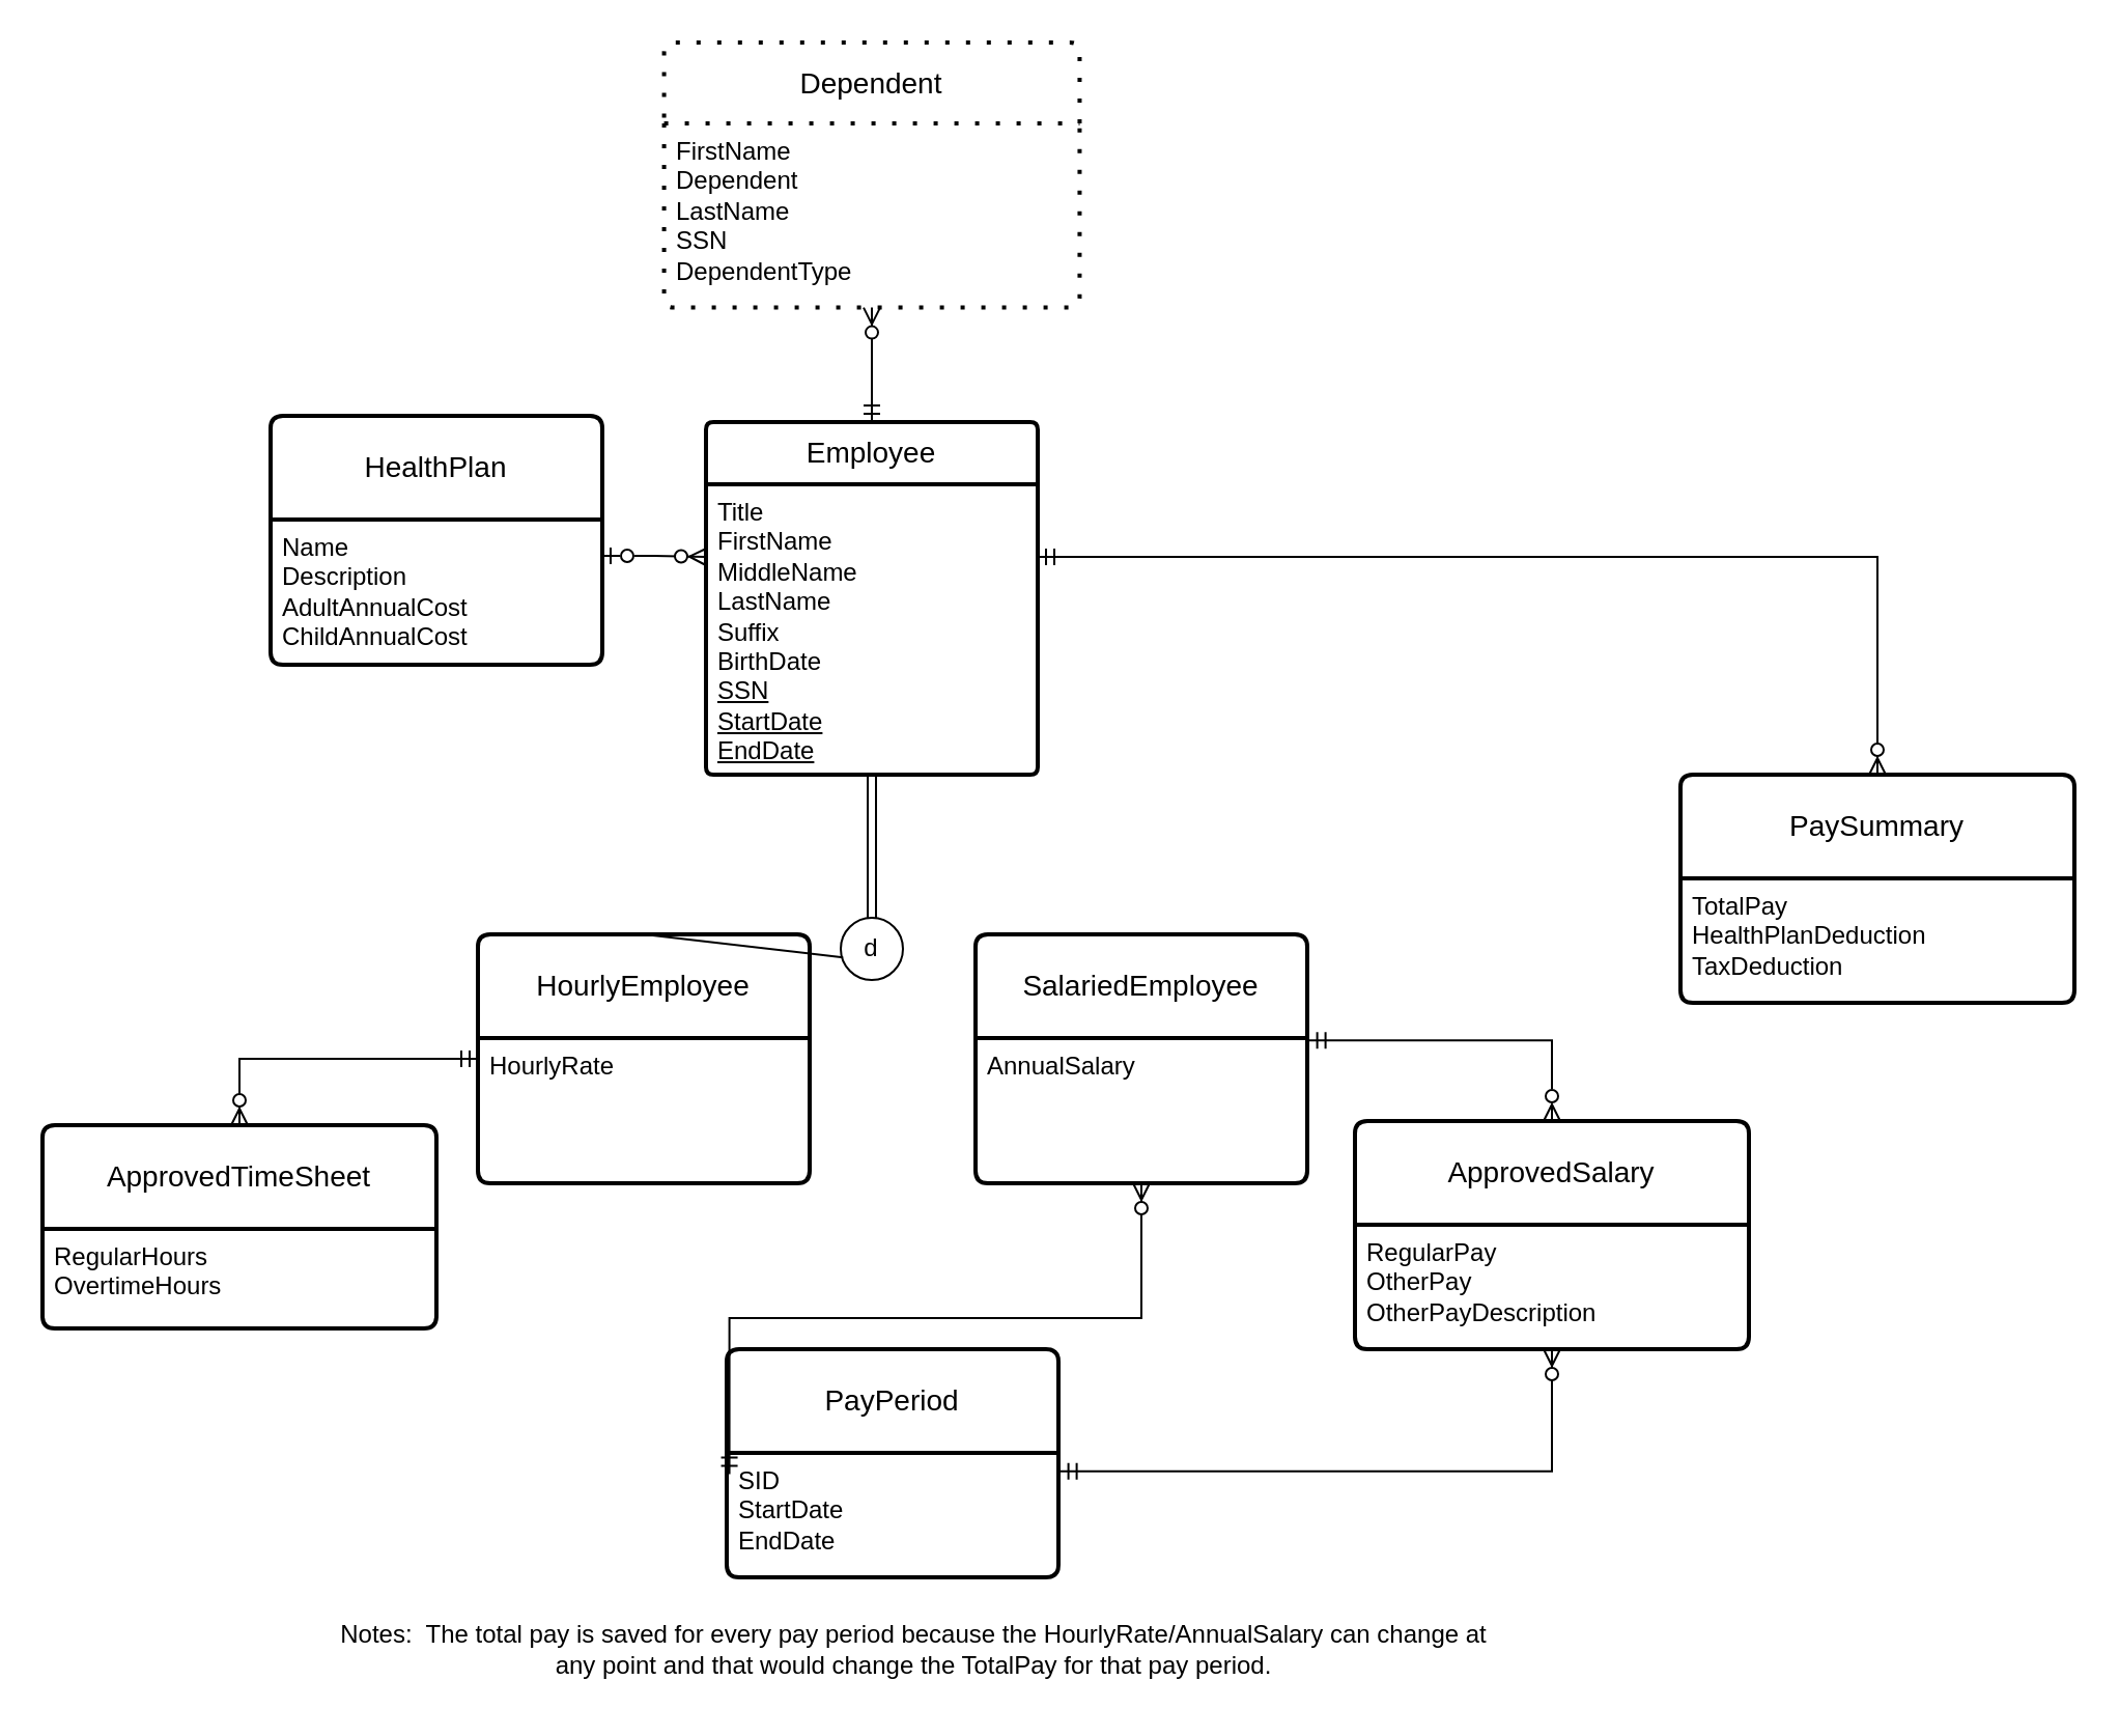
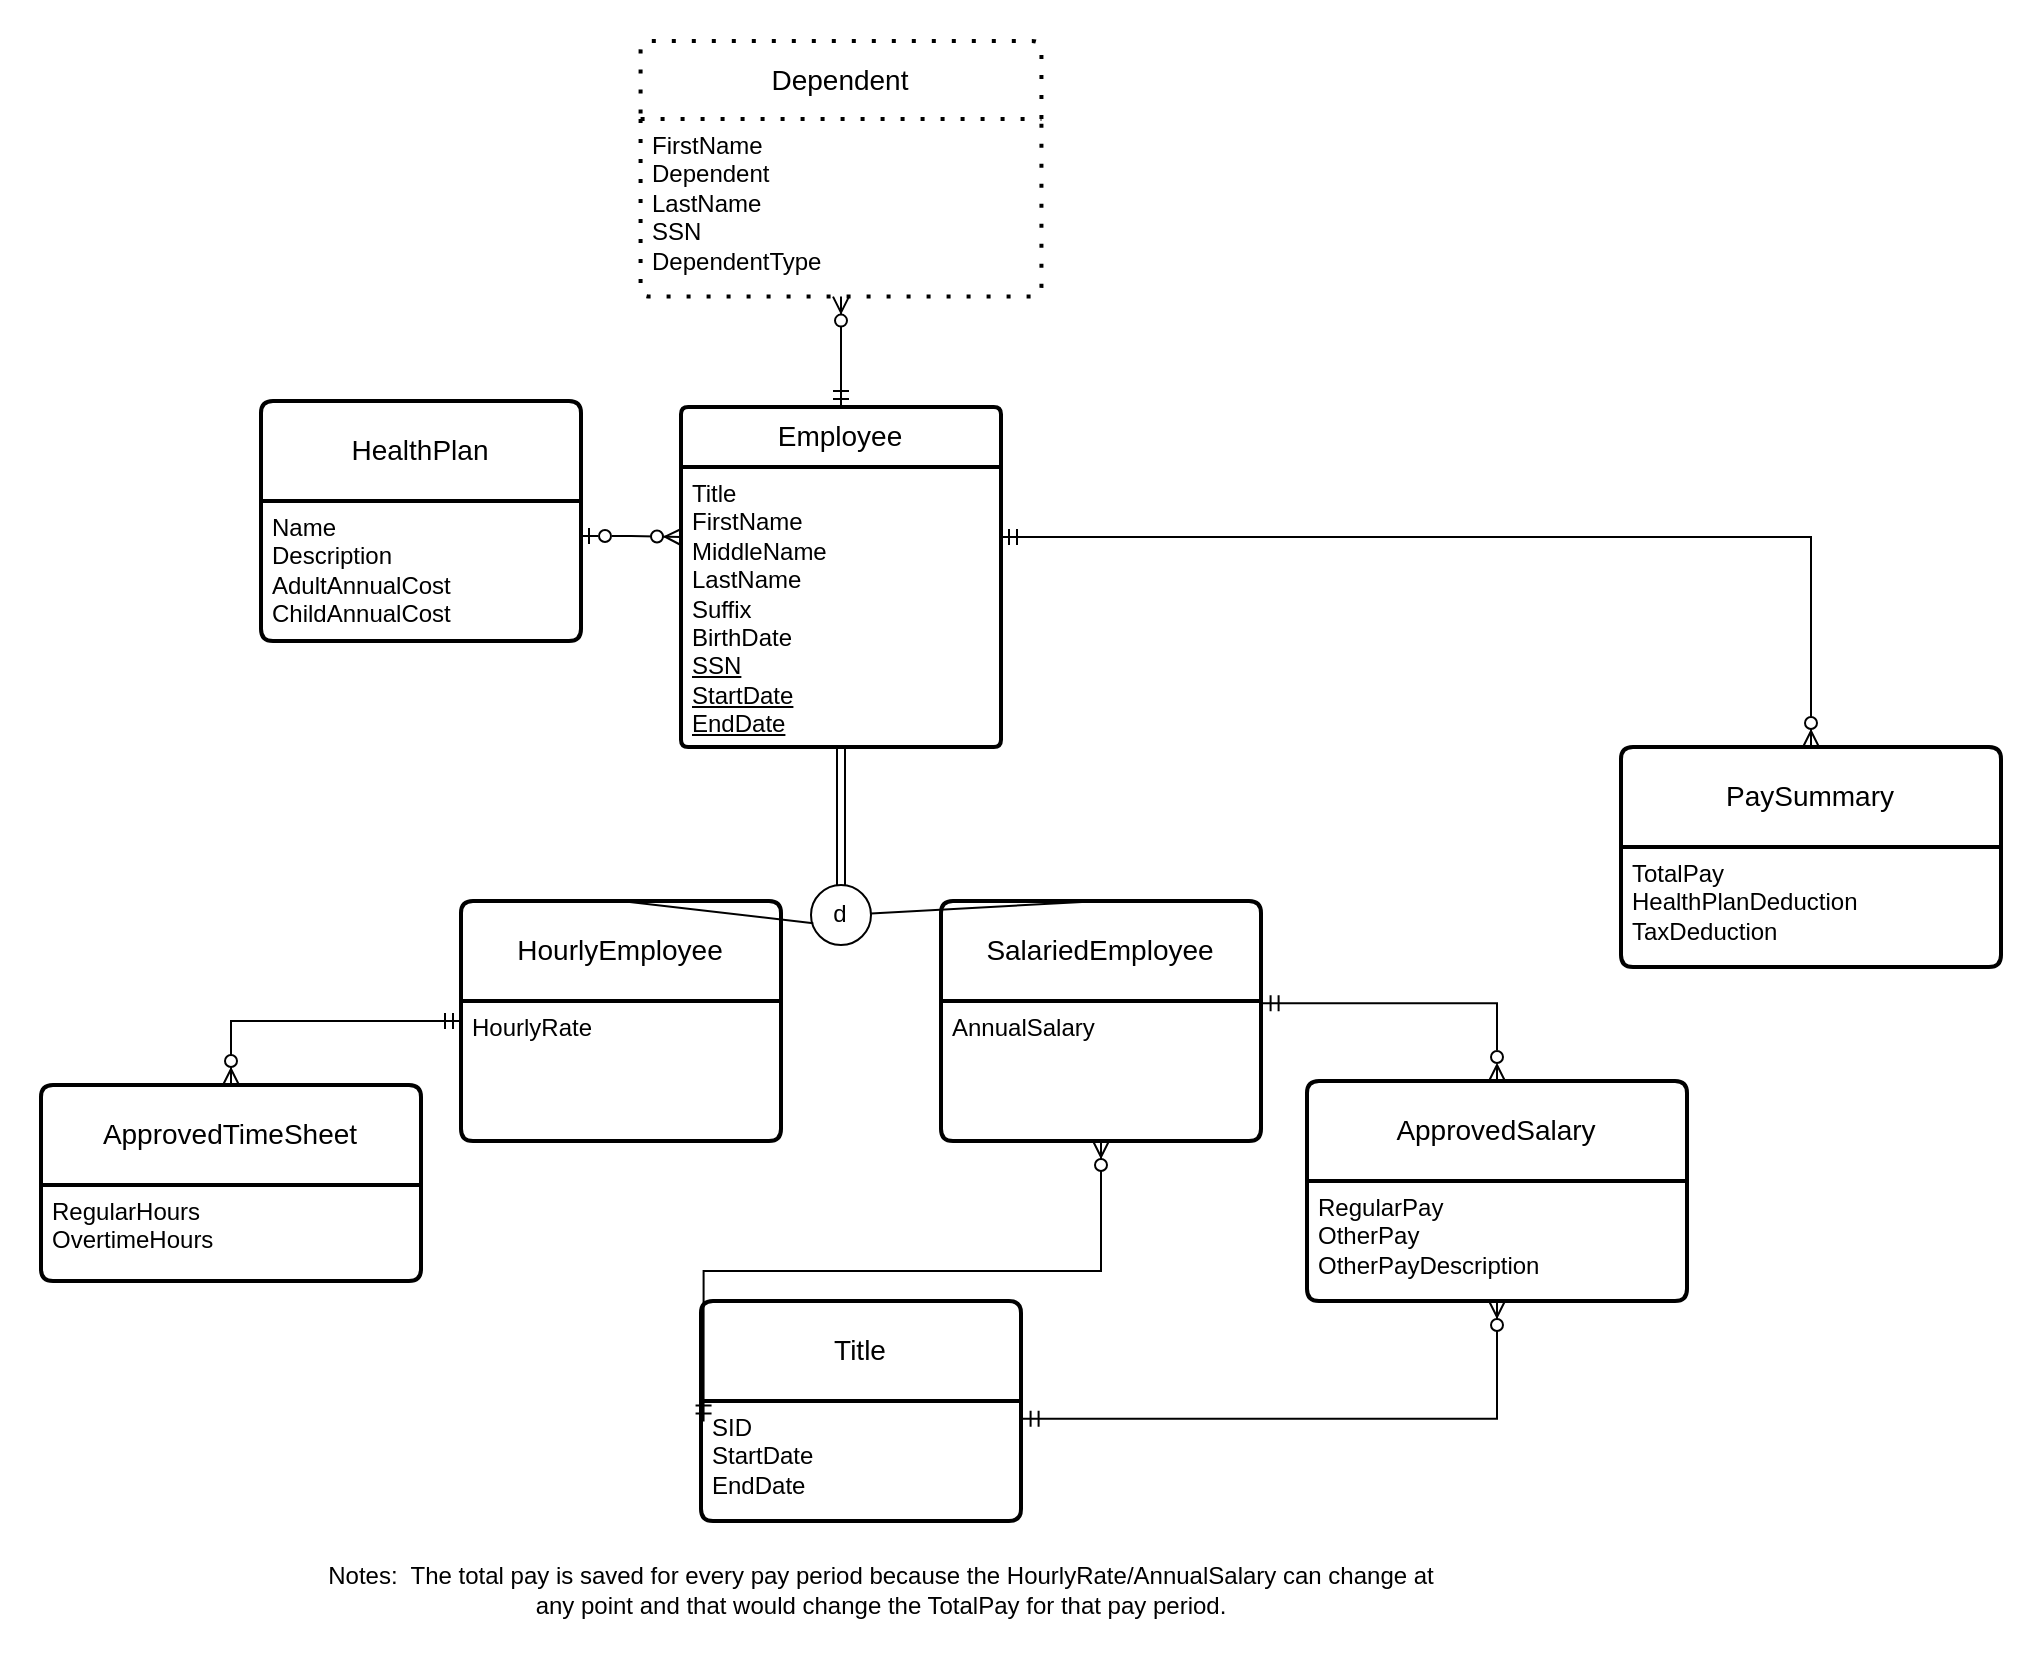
  <mxCell id="0" />
  <mxCell id="1" parent="0" />
  <mxCell id="2" value="Employee" style="swimlane;childLayout=stackLayout;horizontal=1;startSize=30;horizontalStack=0;rounded=1;fontSize=14;fontStyle=0;strokeWidth=2;resizeParent=0;resizeLast=1;shadow=0;dashed=0;align=center;arcSize=4;whiteSpace=wrap;html=1;" parent="1" vertex="1"><mxGeometry x="340" y="203" width="160" height="170" as="geometry" /></mxCell>
  <mxCell id="3" value="Title&lt;div&gt;FirstName&lt;/div&gt;&lt;div&gt;MiddleName&lt;/div&gt;&lt;div&gt;LastName&lt;/div&gt;&lt;div&gt;Suffix&lt;/div&gt;&lt;div&gt;BirthDate&lt;/div&gt;&lt;div&gt;&lt;u&gt;SSN&lt;/u&gt;&lt;/div&gt;&lt;div&gt;&lt;u&gt;StartDate&lt;/u&gt;&lt;/div&gt;&lt;div&gt;&lt;u&gt;EndDate&lt;/u&gt;&lt;/div&gt;" style="align=left;strokeColor=none;fillColor=none;spacingLeft=4;fontSize=12;verticalAlign=top;resizable=0;rotatable=0;part=1;html=1;" parent="2" vertex="1"><mxGeometry y="30" width="160" height="140" as="geometry" /></mxCell>
  <mxCell id="4" style="edgeStyle=orthogonalEdgeStyle;fontSize=12;html=1;endArrow=ERzeroToMany;startArrow=ERmandOne;rounded=0;entryX=0.5;entryY=0;entryDx=0;entryDy=0;" parent="1" source="5" target="19" edge="1"><mxGeometry relative="1" as="geometry" /></mxCell>
  <mxCell id="5" value="HourlyEmployee" style="swimlane;childLayout=stackLayout;horizontal=1;startSize=50;horizontalStack=0;rounded=1;fontSize=14;fontStyle=0;strokeWidth=2;resizeParent=0;resizeLast=1;shadow=0;dashed=0;align=center;arcSize=4;whiteSpace=wrap;html=1;" parent="1" vertex="1"><mxGeometry x="230" y="450" width="160" height="120" as="geometry" /></mxCell>
  <mxCell id="6" value="HourlyRate" style="align=left;strokeColor=none;fillColor=none;spacingLeft=4;fontSize=12;verticalAlign=top;resizable=0;rotatable=0;part=1;html=1;" parent="5" vertex="1"><mxGeometry y="50" width="160" height="70" as="geometry" /></mxCell>
  <mxCell id="7" value="SalariedEmployee" style="swimlane;childLayout=stackLayout;horizontal=1;startSize=50;horizontalStack=0;rounded=1;fontSize=14;fontStyle=0;strokeWidth=2;resizeParent=0;resizeLast=1;shadow=0;dashed=0;align=center;arcSize=4;whiteSpace=wrap;html=1;" parent="1" vertex="1"><mxGeometry x="470" y="450" width="160" height="120" as="geometry" /></mxCell>
  <mxCell id="8" value="AnnualSalary" style="align=left;strokeColor=none;fillColor=none;spacingLeft=4;fontSize=12;verticalAlign=top;resizable=0;rotatable=0;part=1;html=1;" parent="7" vertex="1"><mxGeometry y="50" width="160" height="70" as="geometry" /></mxCell>
  <mxCell id="9" style="rounded=0;orthogonalLoop=1;jettySize=auto;html=1;exitX=0.5;exitY=0;exitDx=0;exitDy=0;entryX=0.5;entryY=1;entryDx=0;entryDy=0;shape=link;" parent="1" source="10" target="3" edge="1"><mxGeometry relative="1" as="geometry" /></mxCell>
  <mxCell id="10" value="d" style="ellipse;whiteSpace=wrap;html=1;aspect=fixed;" parent="1" vertex="1"><mxGeometry x="405" y="442" width="30" height="30" as="geometry" /></mxCell>
+ <mxCell id="11" value="" style="endArrow=none;html=1;rounded=0;entryX=0.5;entryY=0;entryDx=0;entryDy=0;" parent="1" source="10" target="7" edge="1"><mxGeometry width="50" height="50" relative="1" as="geometry"><mxPoint x="480" y="380" as="sourcePoint" /><mxPoint x="630" y="120" as="targetPoint" /></mxGeometry></mxCell>
  <mxCell id="12" value="" style="endArrow=none;html=1;rounded=0;entryX=0.5;entryY=0;entryDx=0;entryDy=0;exitX=0.038;exitY=0.638;exitDx=0;exitDy=0;exitPerimeter=0;" parent="1" source="10" target="5" edge="1"><mxGeometry width="50" height="50" relative="1" as="geometry"><mxPoint x="444" y="426" as="sourcePoint" /><mxPoint x="560" y="460" as="targetPoint" /></mxGeometry></mxCell>
  <mxCell id="13" value="" style="edgeStyle=orthogonalEdgeStyle;fontSize=12;html=1;endArrow=ERzeroToMany;startArrow=ERmandOne;rounded=0;entryX=0.5;entryY=1;entryDx=0;entryDy=0;exitX=0.5;exitY=0;exitDx=0;exitDy=0;" parent="1" source="2" target="31" edge="1"><mxGeometry width="100" height="100" relative="1" as="geometry"><mxPoint x="710" y="210" as="sourcePoint" /><mxPoint x="420" y="155" as="targetPoint" /></mxGeometry></mxCell>
  <mxCell id="14" value="HealthPlan" style="swimlane;childLayout=stackLayout;horizontal=1;startSize=50;horizontalStack=0;rounded=1;fontSize=14;fontStyle=0;strokeWidth=2;resizeParent=0;resizeLast=1;shadow=0;dashed=0;align=center;arcSize=4;whiteSpace=wrap;html=1;" parent="1" vertex="1"><mxGeometry x="130" y="200" width="160" height="120" as="geometry" /></mxCell>
  <mxCell id="15" value="Name&lt;div&gt;Description&lt;br&gt;&lt;div&gt;AdultAnnualCost&lt;/div&gt;&lt;div&gt;ChildAnnualCost&lt;/div&gt;&lt;/div&gt;" style="align=left;strokeColor=none;fillColor=none;spacingLeft=4;fontSize=12;verticalAlign=top;resizable=0;rotatable=0;part=1;html=1;" parent="14" vertex="1"><mxGeometry y="50" width="160" height="70" as="geometry" /></mxCell>
  <mxCell id="16" value="" style="edgeStyle=orthogonalEdgeStyle;fontSize=12;html=1;endArrow=ERzeroToMany;startArrow=ERzeroToOne;rounded=0;exitX=1;exitY=0.25;exitDx=0;exitDy=0;entryX=0;entryY=0.25;entryDx=0;entryDy=0;startFill=0;" parent="1" source="15" target="3" edge="1"><mxGeometry width="100" height="100" relative="1" as="geometry"><mxPoint x="360" y="670" as="sourcePoint" /><mxPoint x="460" y="570" as="targetPoint" /></mxGeometry></mxCell>
- <mxCell id="17" value="PayPeriod" style="swimlane;childLayout=stackLayout;horizontal=1;startSize=50;horizontalStack=0;rounded=1;fontSize=14;fontStyle=0;strokeWidth=2;resizeParent=0;resizeLast=1;shadow=0;dashed=0;align=center;arcSize=4;whiteSpace=wrap;html=1;" parent="1" vertex="1"><mxGeometry x="350" y="650" width="160" height="110" as="geometry" /></mxCell>
+ <mxCell id="17" value="Title" style="swimlane;childLayout=stackLayout;horizontal=1;startSize=50;horizontalStack=0;rounded=1;fontSize=14;fontStyle=0;strokeWidth=2;resizeParent=0;resizeLast=1;shadow=0;dashed=0;align=center;arcSize=4;whiteSpace=wrap;html=1;" parent="1" vertex="1"><mxGeometry x="350" y="650" width="160" height="110" as="geometry" /></mxCell>
  <mxCell id="18" value="&lt;div&gt;SID&lt;/div&gt;&lt;div&gt;StartDate&lt;/div&gt;&lt;div&gt;EndDate&lt;/div&gt;" style="align=left;strokeColor=none;fillColor=none;spacingLeft=4;fontSize=12;verticalAlign=top;resizable=0;rotatable=0;part=1;html=1;" parent="17" vertex="1"><mxGeometry y="50" width="160" height="60" as="geometry" /></mxCell>
  <mxCell id="19" value="ApprovedTimeSheet" style="swimlane;childLayout=stackLayout;horizontal=1;startSize=50;horizontalStack=0;rounded=1;fontSize=14;fontStyle=0;strokeWidth=2;resizeParent=0;resizeLast=1;shadow=0;dashed=0;align=center;arcSize=4;whiteSpace=wrap;html=1;" parent="1" vertex="1"><mxGeometry x="20" y="542" width="190" height="98" as="geometry" /></mxCell>
  <mxCell id="20" value="RegularHours&lt;div&gt;OvertimeHours&lt;/div&gt;" style="align=left;strokeColor=none;fillColor=none;spacingLeft=4;fontSize=12;verticalAlign=top;resizable=0;rotatable=0;part=1;html=1;" parent="19" vertex="1"><mxGeometry y="50" width="190" height="48" as="geometry" /></mxCell>
  <mxCell id="21" value="" style="edgeStyle=orthogonalEdgeStyle;fontSize=12;html=1;endArrow=ERzeroToMany;startArrow=ERmandOne;rounded=0;exitX=0.008;exitY=0.171;exitDx=0;exitDy=0;exitPerimeter=0;" parent="1" source="18" target="8" edge="1"><mxGeometry width="100" height="100" relative="1" as="geometry"><mxPoint x="20" y="510" as="sourcePoint" /><mxPoint x="120" y="410" as="targetPoint" /></mxGeometry></mxCell>
  <mxCell id="22" value="ApprovedSalary" style="swimlane;childLayout=stackLayout;horizontal=1;startSize=50;horizontalStack=0;rounded=1;fontSize=14;fontStyle=0;strokeWidth=2;resizeParent=0;resizeLast=1;shadow=0;dashed=0;align=center;arcSize=4;whiteSpace=wrap;html=1;" parent="1" vertex="1"><mxGeometry x="653" y="540" width="190" height="110" as="geometry" /></mxCell>
  <mxCell id="23" value="RegularPay&lt;div&gt;OtherPay&lt;/div&gt;&lt;div&gt;OtherPayDescription&lt;/div&gt;" style="align=left;strokeColor=none;fillColor=none;spacingLeft=4;fontSize=12;verticalAlign=top;resizable=0;rotatable=0;part=1;html=1;" parent="22" vertex="1"><mxGeometry y="50" width="190" height="60" as="geometry" /></mxCell>
  <mxCell id="24" value="" style="edgeStyle=orthogonalEdgeStyle;fontSize=12;html=1;endArrow=ERzeroToMany;startArrow=ERmandOne;rounded=0;exitX=1.005;exitY=0.148;exitDx=0;exitDy=0;exitPerimeter=0;entryX=0.5;entryY=1;entryDx=0;entryDy=0;" parent="1" source="18" target="23" edge="1"><mxGeometry width="100" height="100" relative="1" as="geometry"><mxPoint x="361" y="722" as="sourcePoint" /><mxPoint x="125" y="650" as="targetPoint" /></mxGeometry></mxCell>
  <mxCell id="25" value="" style="edgeStyle=orthogonalEdgeStyle;fontSize=12;html=1;endArrow=ERmandOne;startArrow=ERzeroToMany;rounded=0;exitX=0.5;exitY=0;exitDx=0;exitDy=0;entryX=1.005;entryY=0.426;entryDx=0;entryDy=0;entryPerimeter=0;startFill=0;endFill=0;" parent="1" source="22" target="7" edge="1"><mxGeometry width="100" height="100" relative="1" as="geometry"><mxPoint x="521" y="720" as="sourcePoint" /><mxPoint x="715" y="680" as="targetPoint" /></mxGeometry></mxCell>
  <mxCell id="26" value="Notes:&amp;nbsp; The total pay is saved for every pay period because the HourlyRate/AnnualSalary can change at &lt;br&gt;any point and that would change the TotalPay for that pay period." style="text;html=1;align=center;verticalAlign=middle;resizable=0;points=[];autosize=1;strokeColor=none;fillColor=none;" parent="1" vertex="1"><mxGeometry x="150" y="775" width="580" height="40" as="geometry" /></mxCell>
  <mxCell id="27" value="PaySummary" style="swimlane;childLayout=stackLayout;horizontal=1;startSize=50;horizontalStack=0;rounded=1;fontSize=14;fontStyle=0;strokeWidth=2;resizeParent=0;resizeLast=1;shadow=0;dashed=0;align=center;arcSize=4;whiteSpace=wrap;html=1;" vertex="1" parent="1"><mxGeometry x="810" y="373" width="190" height="110" as="geometry" /></mxCell>
  <mxCell id="28" value="&lt;div&gt;TotalPay&lt;/div&gt;&lt;div&gt;&lt;span style=&quot;background-color: initial;&quot;&gt;HealthPlanDeduction&lt;/span&gt;&lt;br&gt;&lt;/div&gt;&lt;div&gt;&lt;span style=&quot;background-color: initial;&quot;&gt;TaxDeduction&lt;/span&gt;&lt;/div&gt;" style="align=left;strokeColor=none;fillColor=none;spacingLeft=4;fontSize=12;verticalAlign=top;resizable=0;rotatable=0;part=1;html=1;" vertex="1" parent="27"><mxGeometry y="50" width="190" height="60" as="geometry" /></mxCell>
  <mxCell id="29" value="" style="edgeStyle=orthogonalEdgeStyle;fontSize=12;html=1;endArrow=ERzeroToMany;startArrow=ERmandOne;rounded=0;exitX=1;exitY=0.25;exitDx=0;exitDy=0;entryX=0.5;entryY=0;entryDx=0;entryDy=0;" edge="1" parent="1" source="3" target="27"><mxGeometry width="100" height="100" relative="1" as="geometry"><mxPoint x="520" y="740" as="sourcePoint" /><mxPoint x="915" y="493" as="targetPoint" /></mxGeometry></mxCell>
  <mxCell id="30" value="Dependent" style="swimlane;childLayout=stackLayout;horizontal=1;startSize=39;horizontalStack=0;rounded=1;fontSize=14;fontStyle=0;strokeWidth=2;resizeParent=0;resizeLast=1;shadow=0;align=center;arcSize=4;whiteSpace=wrap;html=1;perimeterSpacing=0;strokeColor=default;dashed=1;dashPattern=1 4;" parent="1" vertex="1"><mxGeometry x="319.79" y="20" width="200.43" height="127.81" as="geometry" /></mxCell>
  <mxCell id="31" value="FirstName&lt;div&gt;Dependent&lt;/div&gt;&lt;div&gt;LastName&lt;/div&gt;&lt;div&gt;SSN&lt;/div&gt;&lt;div&gt;DependentType&lt;/div&gt;" style="align=left;strokeColor=none;fillColor=none;spacingLeft=4;fontSize=12;verticalAlign=top;resizable=0;rotatable=0;part=1;html=1;" parent="30" vertex="1"><mxGeometry y="39" width="200.43" height="88.81" as="geometry" /></mxCell>
